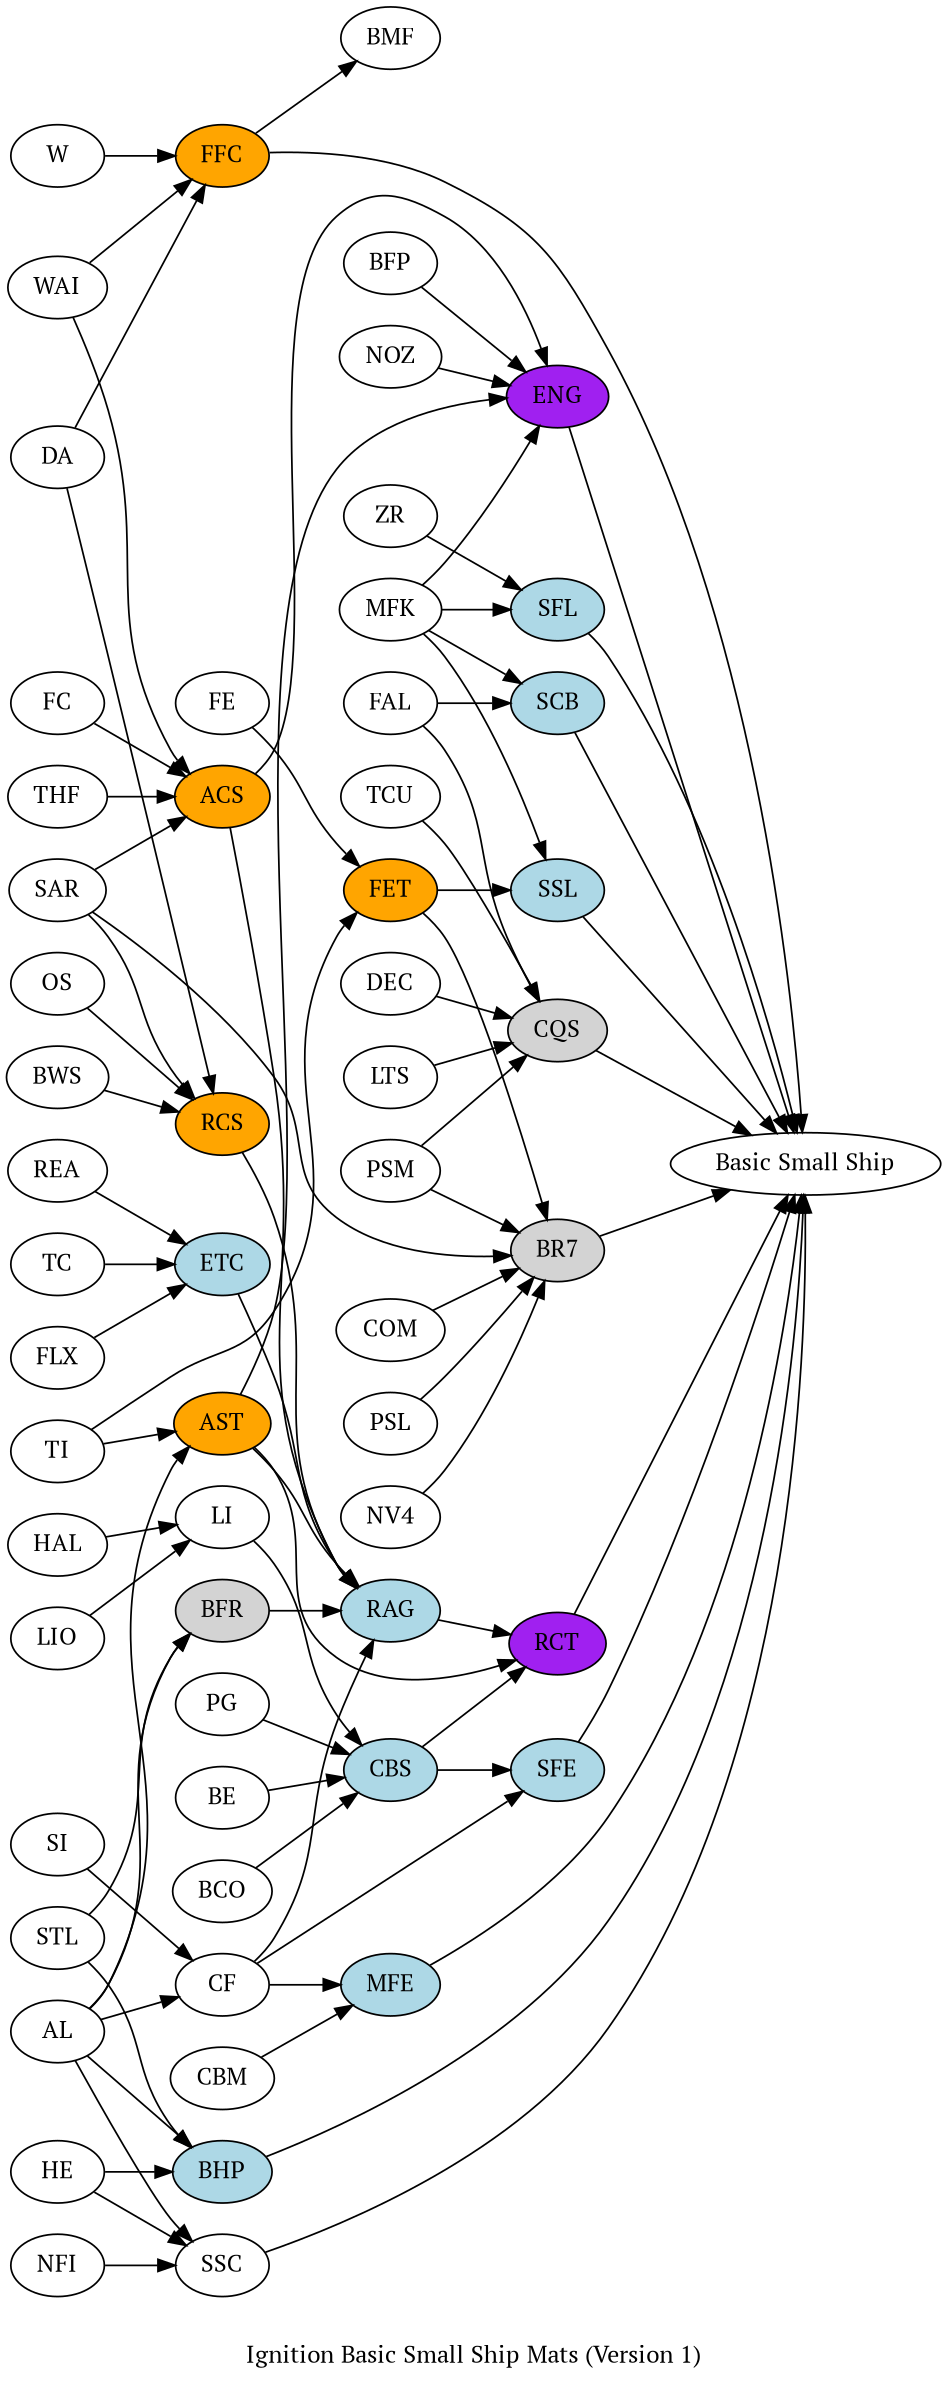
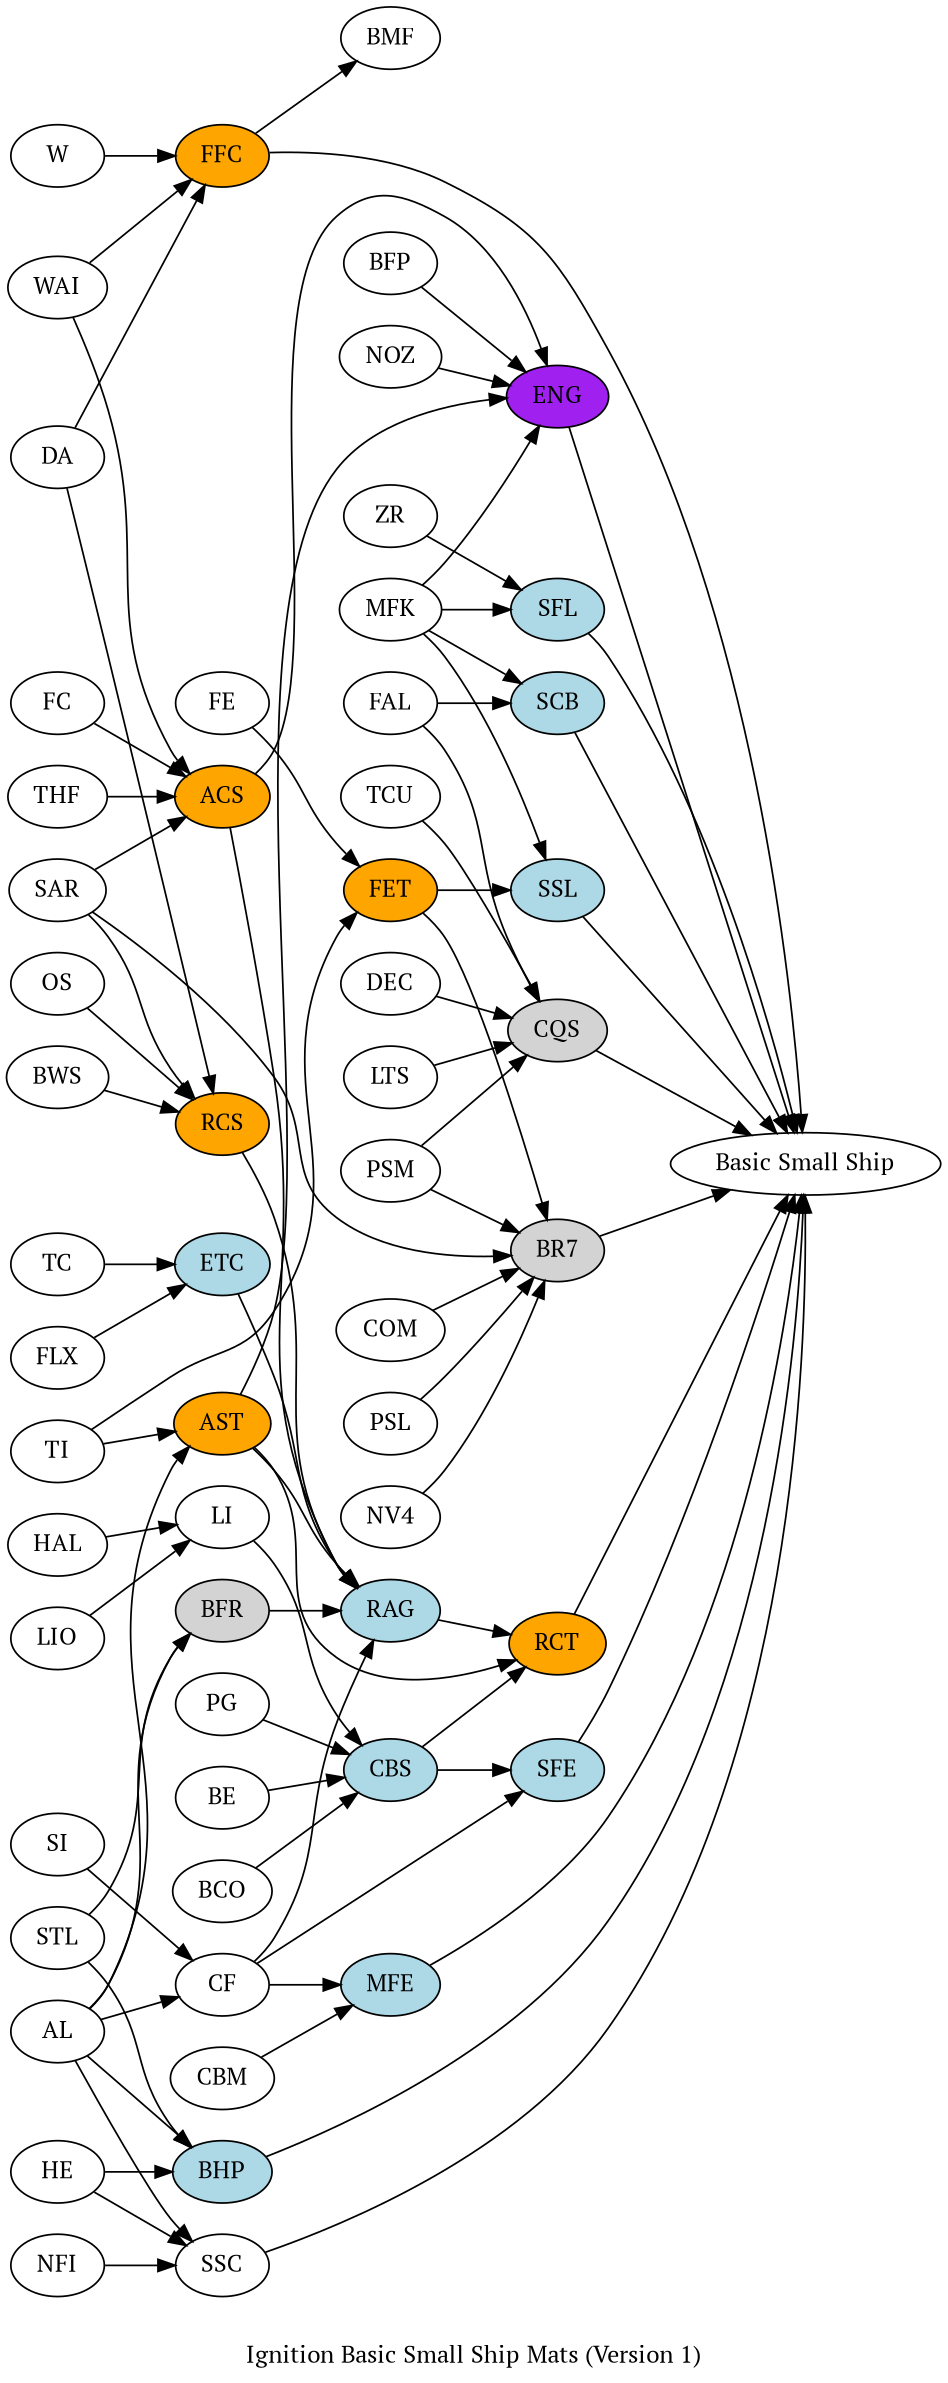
  digraph {
    fontname="PT Serif"
    label="Ignition Basic Small Ship Mats (Version 1)"
    rankdir=LR
    node [fillcolor=white fontname="PT Serif" style=filled]
    edge [fontname="PT Serif"]
    ENG [fillcolor=purple]
    "Basic Small Ship"
-   RCT [fillcolor=purple]
+   RCT [fillcolor=orange]
    FFC [fillcolor=orange]
    BMF
    ACS [fillcolor=orange]
    RAG [fillcolor=lightblue]
    RCS [fillcolor=orange]
    FET [fillcolor=orange]
    SSL [fillcolor=lightblue]
    n11 [fillcolor=lightgray label=BR7]
    AST [fillcolor=orange]
    BHP [fillcolor=lightblue]
    MFE [fillcolor=lightblue]
    SFE [fillcolor=lightblue]
    SCB [fillcolor=lightblue]
    SFL [fillcolor=lightblue]
    CBS [fillcolor=lightblue]
    ETC [fillcolor=lightblue]
    CQS [fillcolor=lightgray]
    BFR [fillcolor=lightgray]
    SSC
    MFK
    FAL
    ZR
    NFI
    AL
    CF
    HE
    BFP
    NOZ
    CBM
    W
    WAI
    DA
    SAR
    FC
    THF
    BWS
    OS
    PSL
    PSM
    n43 [label=NV4]
    COM
    LTS
    DEC
    TCU
    STL
    FE
    TI
    LI
    BE
    BCO
    PG
    TC
-   REA
    FLX
    SI
    HAL
    LIO
    ENG -> "Basic Small Ship"
    RCT -> "Basic Small Ship"
    FFC -> "Basic Small Ship"
    FFC -> BMF
    ACS -> ENG
    ACS -> RAG
    RAG -> RCT
    RCS -> RAG
    FET -> SSL
    FET -> n11
    SSL -> "Basic Small Ship"
    n11 -> "Basic Small Ship"
    AST -> ENG
    AST -> RCT
    AST -> RAG
    BHP -> "Basic Small Ship"
    MFE -> "Basic Small Ship"
    SFE -> "Basic Small Ship"
    SCB -> "Basic Small Ship"
    SFL -> "Basic Small Ship"
    CBS -> RCT
    CBS -> SFE
    ETC -> RAG
    CQS -> "Basic Small Ship"
    BFR -> RAG
    SSC -> "Basic Small Ship"
    MFK -> ENG
    MFK -> SSL
    MFK -> SCB
    MFK -> SFL
    FAL -> SCB
    FAL -> CQS
    ZR -> SFL
    NFI -> SSC
    AL -> AST
    AL -> BHP
    AL -> BFR
    AL -> SSC
    AL -> CF
    CF -> RAG
    CF -> MFE
    CF -> SFE
    HE -> BHP
    HE -> SSC
    BFP -> ENG
    NOZ -> ENG
    CBM -> MFE
    W -> FFC
    WAI -> FFC
    WAI -> ACS
    DA -> FFC
    DA -> RCS
    SAR -> ACS
    SAR -> RCS
    SAR -> n11
    FC -> ACS
    THF -> ACS
    BWS -> RCS
    OS -> RCS
    PSL -> n11
    PSM -> n11
    PSM -> CQS
    n43 -> n11
    COM -> n11
    LTS -> CQS
    DEC -> CQS
    TCU -> CQS
    STL -> BHP
    STL -> BFR
    FE -> FET
    TI -> FET
    TI -> AST
    LI -> CBS
    BE -> CBS
    BCO -> CBS
    PG -> CBS
    TC -> ETC
-   REA -> ETC
    FLX -> ETC
    SI -> CF
    HAL -> LI
    LIO -> LI
  }
